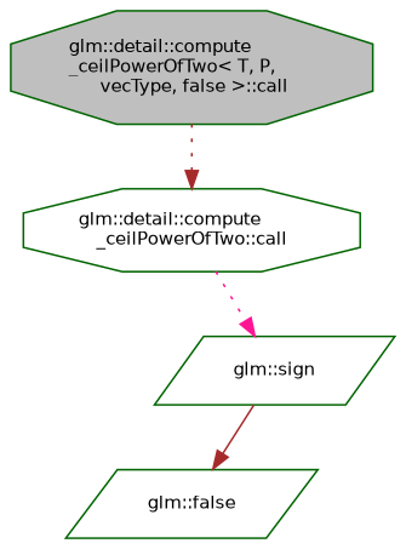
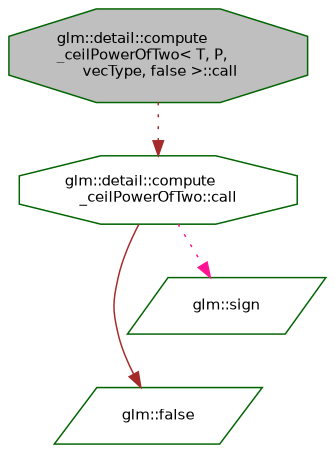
  digraph {
    rankdir=TB
    node [color=darkgreen fillcolor=white fontname=Helvetica fontsize=10 shape=octagon style=filled]
    edge [color=brown fontname=Helvetica fontsize=10 labelfontname=Helvetica labelfontsize=10 style=dotted]
    n1 [fillcolor=grey75 fontcolor=black height=0.2 label="glm::detail::compute\l_ceilPowerOfTwo\< T, P,\l vecType, false \>::call" width=0.4]
    n2 [height=0.2 label="glm::detail::compute\l_ceilPowerOfTwo::call" width=0.4]
    n3 [height=0.2 label="glm::false" shape=parallelogram width=0.4]
    n4 [height=0.2 label="glm::sign" shape=parallelogram width=0.4]
    n1 -> n2
-   n4 -> n3 [style=solid]
+   n2 -> n3 [style=solid]
    n2 -> n4 [color=deeppink]
  }
